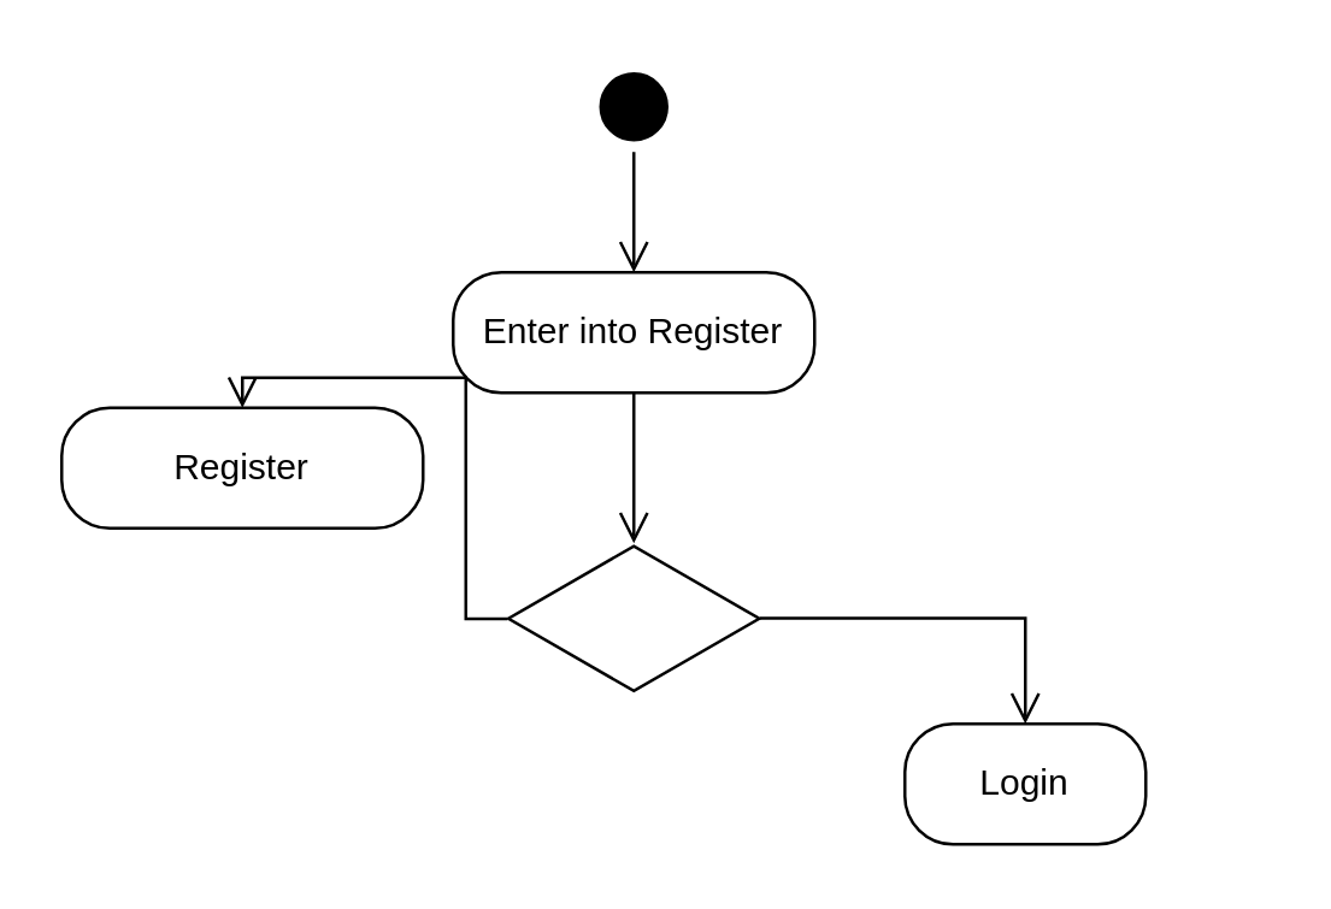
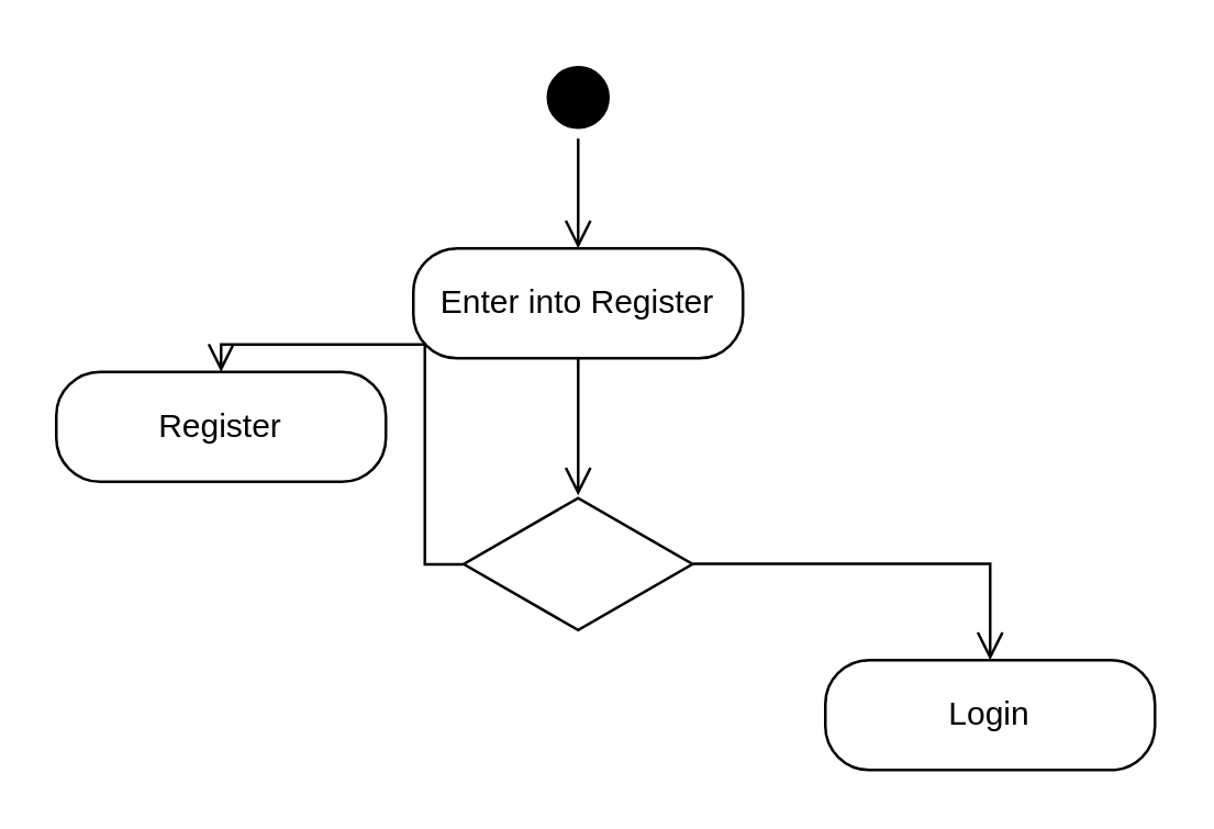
  <mxCell id="0" />
  <mxCell id="1" parent="0" />
  <mxCell id="2" value="" style="ellipse;html=1;shape=startState;fillColor=#000000;" vertex="1" parent="1"><mxGeometry x="195" y="20" width="30" height="30" as="geometry" /></mxCell>
  <mxCell id="3" value="" style="edgeStyle=orthogonalEdgeStyle;html=1;verticalAlign=bottom;endArrow=open;endSize=8;strokeColor=#000000;rounded=0;exitX=0.5;exitY=1;exitDx=0;exitDy=0;" edge="1" source="2" parent="1"><mxGeometry relative="1" as="geometry"><mxPoint x="210" y="90" as="targetPoint" /></mxGeometry></mxCell>
  <mxCell id="4" value="Enter into Register" style="rounded=1;whiteSpace=wrap;html=1;arcSize=40;" vertex="1" parent="1"><mxGeometry x="150" y="90" width="120" height="40" as="geometry" /></mxCell>
  <mxCell id="5" value="" style="edgeStyle=orthogonalEdgeStyle;html=1;verticalAlign=bottom;endArrow=open;endSize=8;strokeColor=#000000;rounded=0;" edge="1" source="4" parent="1"><mxGeometry relative="1" as="geometry"><mxPoint x="210" y="180" as="targetPoint" /></mxGeometry></mxCell>
  <mxCell id="6" value="" style="html=1;whiteSpace=wrap;aspect=fixed;shape=isoRectangle;" vertex="1" parent="1"><mxGeometry x="168.33" y="180" width="83.33" height="50" as="geometry" /></mxCell>
  <mxCell id="7" value="Register" style="rounded=1;whiteSpace=wrap;html=1;arcSize=40;" vertex="1" parent="1"><mxGeometry x="20" y="135" width="120" height="40" as="geometry" /></mxCell>
  <mxCell id="8" value="" style="edgeStyle=orthogonalEdgeStyle;html=1;verticalAlign=bottom;endArrow=open;endSize=8;strokeColor=#000000;rounded=0;entryX=0.5;entryY=0;entryDx=0;entryDy=0;exitX=-0.003;exitY=0.501;exitDx=0;exitDy=0;exitPerimeter=0;" edge="1" parent="1" source="6" target="7"><mxGeometry relative="1" as="geometry"><mxPoint x="220" y="190" as="targetPoint" /><mxPoint x="220" y="140" as="sourcePoint" /></mxGeometry></mxCell>
- <mxCell id="9" value="Login" style="rounded=1;whiteSpace=wrap;html=1;arcSize=40;" vertex="1" parent="1"><mxGeometry x="300" y="240" width="80" height="40" as="geometry" /></mxCell>
+ <mxCell id="9" value="Login" style="rounded=1;whiteSpace=wrap;html=1;arcSize=40;" vertex="1" parent="1"><mxGeometry x="300" y="240" width="120" height="40" as="geometry" /></mxCell>
  <mxCell id="10" value="" style="edgeStyle=orthogonalEdgeStyle;html=1;verticalAlign=bottom;endArrow=open;endSize=8;strokeColor=#000000;rounded=0;entryX=0.5;entryY=0;entryDx=0;entryDy=0;exitX=1.003;exitY=0.498;exitDx=0;exitDy=0;exitPerimeter=0;" edge="1" parent="1" source="6" target="9"><mxGeometry relative="1" as="geometry"><mxPoint x="220" y="190" as="targetPoint" /><mxPoint x="220" y="140" as="sourcePoint" /></mxGeometry></mxCell>
